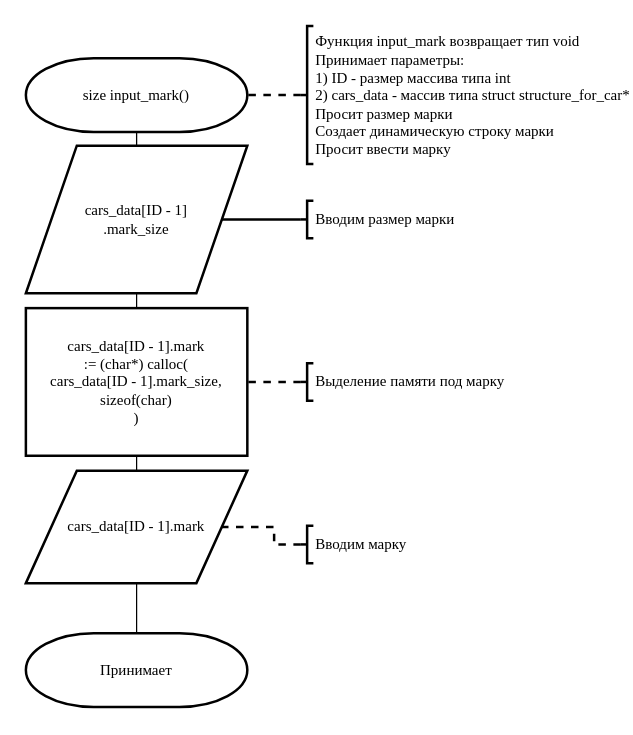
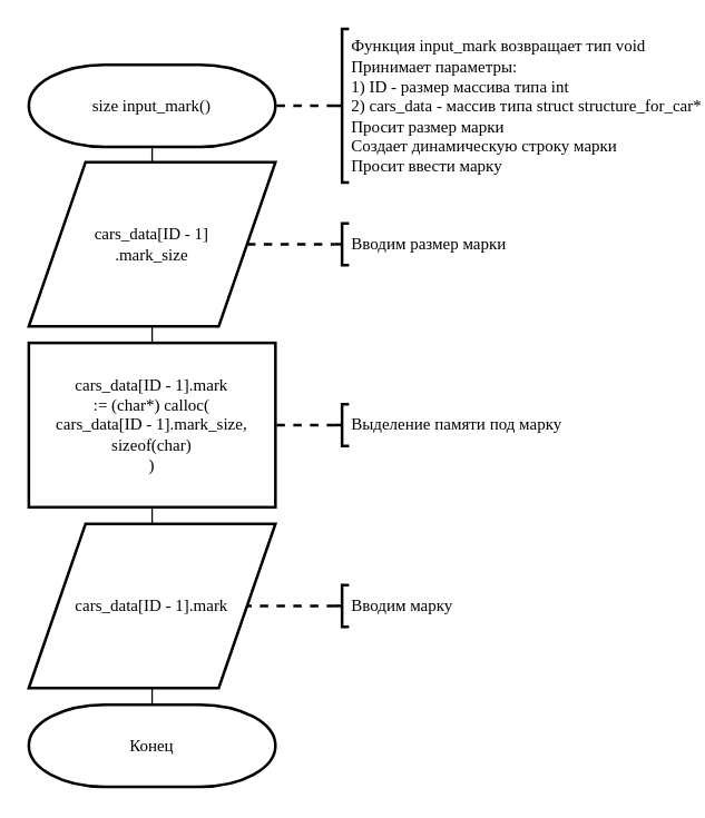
  <mxCell id="0" />
  <mxCell id="1" parent="0" />
  <mxCell id="2" style="edgeStyle=orthogonalEdgeStyle;rounded=0;orthogonalLoop=1;jettySize=auto;html=1;exitX=0.5;exitY=1;exitDx=0;exitDy=0;exitPerimeter=0;endArrow=none;endFill=0;strokeWidth=1;" edge="1" parent="1" source="3" target="6"><mxGeometry relative="1" as="geometry" /></mxCell>
  <mxCell id="3" value="&lt;font face=&quot;Times New Roman&quot;&gt;size input_mark()&lt;/font&gt;" style="strokeWidth=2;html=1;shape=mxgraph.flowchart.terminator;whiteSpace=wrap;" vertex="1" parent="1"><mxGeometry x="20" y="46" width="177.165" height="59.055" as="geometry" /></mxCell>
  <mxCell id="4" style="edgeStyle=orthogonalEdgeStyle;rounded=0;orthogonalLoop=1;jettySize=auto;html=1;exitX=0.5;exitY=1;exitDx=0;exitDy=0;entryX=0.5;entryY=0;entryDx=0;entryDy=0;endArrow=none;endFill=0;strokeWidth=1;" edge="1" parent="1" source="6" target="8"><mxGeometry relative="1" as="geometry" /></mxCell>
- <mxCell id="5" style="edgeStyle=orthogonalEdgeStyle;rounded=0;orthogonalLoop=1;jettySize=auto;html=1;exitX=1;exitY=0.5;exitDx=0;exitDy=0;entryX=0;entryY=0.5;entryDx=0;entryDy=0;entryPerimeter=0;endArrow=none;endFill=0;strokeWidth=2;dashed=0;" edge="1" parent="1" source="6" target="14"><mxGeometry relative="1" as="geometry" /></mxCell>
+ <mxCell id="5" style="edgeStyle=orthogonalEdgeStyle;rounded=0;orthogonalLoop=1;jettySize=auto;html=1;exitX=1;exitY=0.5;exitDx=0;exitDy=0;entryX=0;entryY=0.5;entryDx=0;entryDy=0;entryPerimeter=0;endArrow=none;endFill=0;strokeWidth=2;dashed=1;" edge="1" parent="1" source="6" target="14"><mxGeometry relative="1" as="geometry" /></mxCell>
  <mxCell id="6" value="&lt;font face=&quot;Times New Roman&quot;&gt;cars_data[ID - 1]&lt;br&gt;.mark_size&lt;/font&gt;" style="shape=parallelogram;html=1;strokeWidth=2;perimeter=parallelogramPerimeter;whiteSpace=wrap;rounded=0;arcSize=12;size=0.23;" vertex="1" parent="1"><mxGeometry x="20" y="116" width="177.165" height="118.11" as="geometry" /></mxCell>
  <mxCell id="7" style="edgeStyle=orthogonalEdgeStyle;rounded=0;orthogonalLoop=1;jettySize=auto;html=1;exitX=0.5;exitY=1;exitDx=0;exitDy=0;entryX=0.5;entryY=0;entryDx=0;entryDy=0;endArrow=none;endFill=0;strokeWidth=1;" edge="1" parent="1" source="8" target="10"><mxGeometry relative="1" as="geometry" /></mxCell>
  <mxCell id="8" value="&lt;font face=&quot;Times New Roman&quot;&gt;cars_data[ID - 1].mark&lt;br&gt;:= (char*) calloc(&lt;br&gt;cars_data[ID - 1].mark_size, sizeof(char)&lt;br&gt;)&lt;/font&gt;" style="rounded=0;whiteSpace=wrap;html=1;absoluteArcSize=1;arcSize=14;strokeWidth=2;" vertex="1" parent="1"><mxGeometry x="20" y="246" width="177.165" height="118.11" as="geometry" /></mxCell>
  <mxCell id="9" style="edgeStyle=orthogonalEdgeStyle;rounded=0;orthogonalLoop=1;jettySize=auto;html=1;exitX=0.5;exitY=1;exitDx=0;exitDy=0;entryX=0.5;entryY=0;entryDx=0;entryDy=0;entryPerimeter=0;endArrow=none;endFill=0;strokeWidth=1;" edge="1" parent="1" source="10" target="11"><mxGeometry relative="1" as="geometry" /></mxCell>
- <mxCell id="10" value="&lt;font face=&quot;Times New Roman&quot;&gt;cars_data[ID - 1].mark&lt;/font&gt;" style="shape=parallelogram;html=1;strokeWidth=2;perimeter=parallelogramPerimeter;whiteSpace=wrap;rounded=0;arcSize=12;size=0.23;" vertex="1" parent="1"><mxGeometry x="20" y="376" width="177.165" height="90" as="geometry" /></mxCell>
- <mxCell id="11" value="&lt;font face=&quot;Times New Roman&quot;&gt;Принимает&lt;/font&gt;" style="strokeWidth=2;html=1;shape=mxgraph.flowchart.terminator;whiteSpace=wrap;" vertex="1" parent="1"><mxGeometry x="20" y="506" width="177.165" height="59.055" as="geometry" /></mxCell>
+ <mxCell id="10" value="&lt;font face=&quot;Times New Roman&quot;&gt;cars_data[ID - 1].mark&lt;/font&gt;" style="shape=parallelogram;html=1;strokeWidth=2;perimeter=parallelogramPerimeter;whiteSpace=wrap;rounded=0;arcSize=12;size=0.23;" vertex="1" parent="1"><mxGeometry x="20" y="376" width="177.165" height="118.11" as="geometry" /></mxCell>
+ <mxCell id="11" value="&lt;font face=&quot;Times New Roman&quot;&gt;Конец&lt;/font&gt;" style="strokeWidth=2;html=1;shape=mxgraph.flowchart.terminator;whiteSpace=wrap;" vertex="1" parent="1"><mxGeometry x="20" y="506" width="177.165" height="59.055" as="geometry" /></mxCell>
  <mxCell id="12" style="edgeStyle=orthogonalEdgeStyle;rounded=0;orthogonalLoop=1;jettySize=auto;html=1;endArrow=none;endFill=0;dashed=1;strokeWidth=2;" edge="1" parent="1" source="13" target="3"><mxGeometry relative="1" as="geometry" /></mxCell>
  <mxCell id="13" value="&lt;font face=&quot;Times New Roman&quot;&gt;Функция input_mark возвращает тип void&lt;br&gt;Принимает параметры:&lt;br&gt;1) ID - размер массива типа int&lt;br&gt;2) cars_data - массив типа struct structure_for_car*&lt;br&gt;Просит размер марки&lt;br&gt;Создает динамическую строку марки&lt;br&gt;Просит ввести марку&lt;/font&gt;" style="strokeWidth=2;html=1;shape=mxgraph.flowchart.annotation_2;align=left;labelPosition=right;pointerEvents=1;rounded=0;" vertex="1" parent="1"><mxGeometry x="240" y="20.29" width="10" height="110.47" as="geometry" /></mxCell>
  <mxCell id="14" value="&lt;font face=&quot;Times New Roman&quot;&gt;Вводим размер марки&lt;/font&gt;" style="strokeWidth=2;html=1;shape=mxgraph.flowchart.annotation_2;align=left;labelPosition=right;pointerEvents=1;rounded=0;" vertex="1" parent="1"><mxGeometry x="240" y="160.05" width="10" height="30" as="geometry" /></mxCell>
  <mxCell id="15" style="edgeStyle=orthogonalEdgeStyle;rounded=0;orthogonalLoop=1;jettySize=auto;html=1;exitX=0;exitY=0.5;exitDx=0;exitDy=0;exitPerimeter=0;entryX=1;entryY=0.5;entryDx=0;entryDy=0;dashed=1;endArrow=none;endFill=0;strokeWidth=2;" edge="1" parent="1" source="16" target="8"><mxGeometry relative="1" as="geometry" /></mxCell>
  <mxCell id="16" value="&lt;font face=&quot;Times New Roman&quot;&gt;Выделение памяти под марку&lt;/font&gt;" style="strokeWidth=2;html=1;shape=mxgraph.flowchart.annotation_2;align=left;labelPosition=right;pointerEvents=1;rounded=0;" vertex="1" parent="1"><mxGeometry x="240" y="290.05" width="10" height="30" as="geometry" /></mxCell>
  <mxCell id="17" style="edgeStyle=orthogonalEdgeStyle;rounded=0;orthogonalLoop=1;jettySize=auto;html=1;exitX=0;exitY=0.5;exitDx=0;exitDy=0;exitPerimeter=0;entryX=1;entryY=0.5;entryDx=0;entryDy=0;dashed=1;endArrow=none;endFill=0;strokeWidth=2;" edge="1" parent="1" source="18" target="10"><mxGeometry relative="1" as="geometry" /></mxCell>
  <mxCell id="18" value="&lt;font face=&quot;Times New Roman&quot;&gt;Вводим марку&lt;/font&gt;" style="strokeWidth=2;html=1;shape=mxgraph.flowchart.annotation_2;align=left;labelPosition=right;pointerEvents=1;rounded=0;" vertex="1" parent="1"><mxGeometry x="240" y="420.05" width="10" height="30" as="geometry" /></mxCell>
